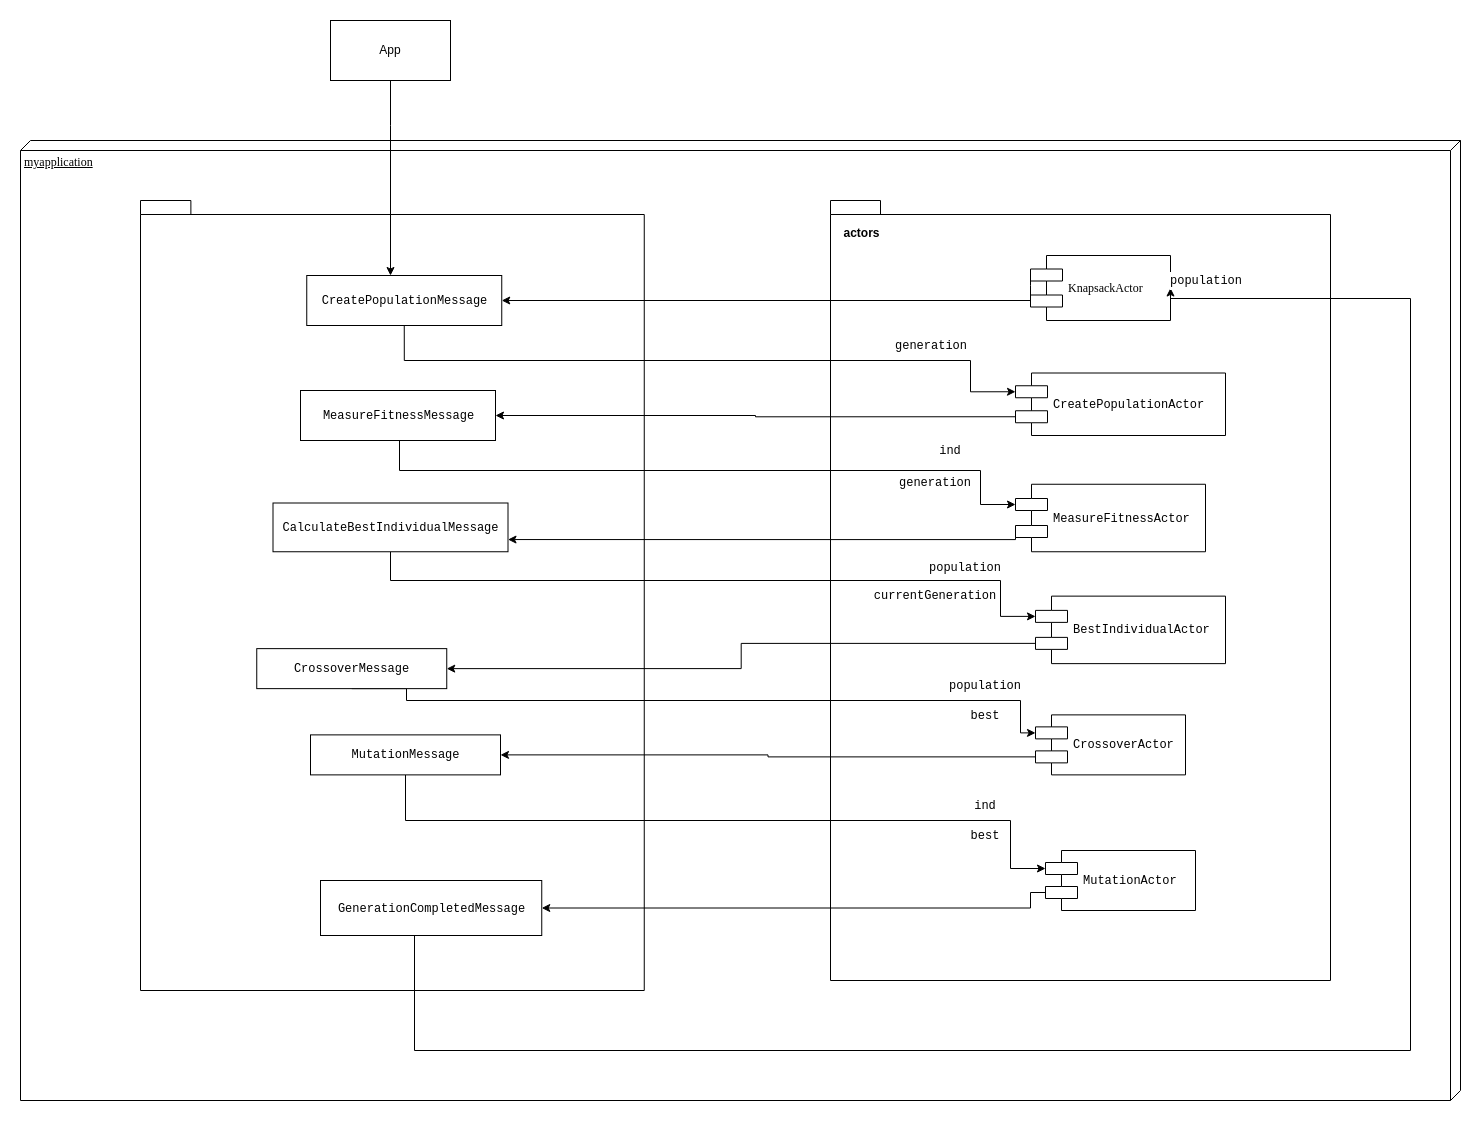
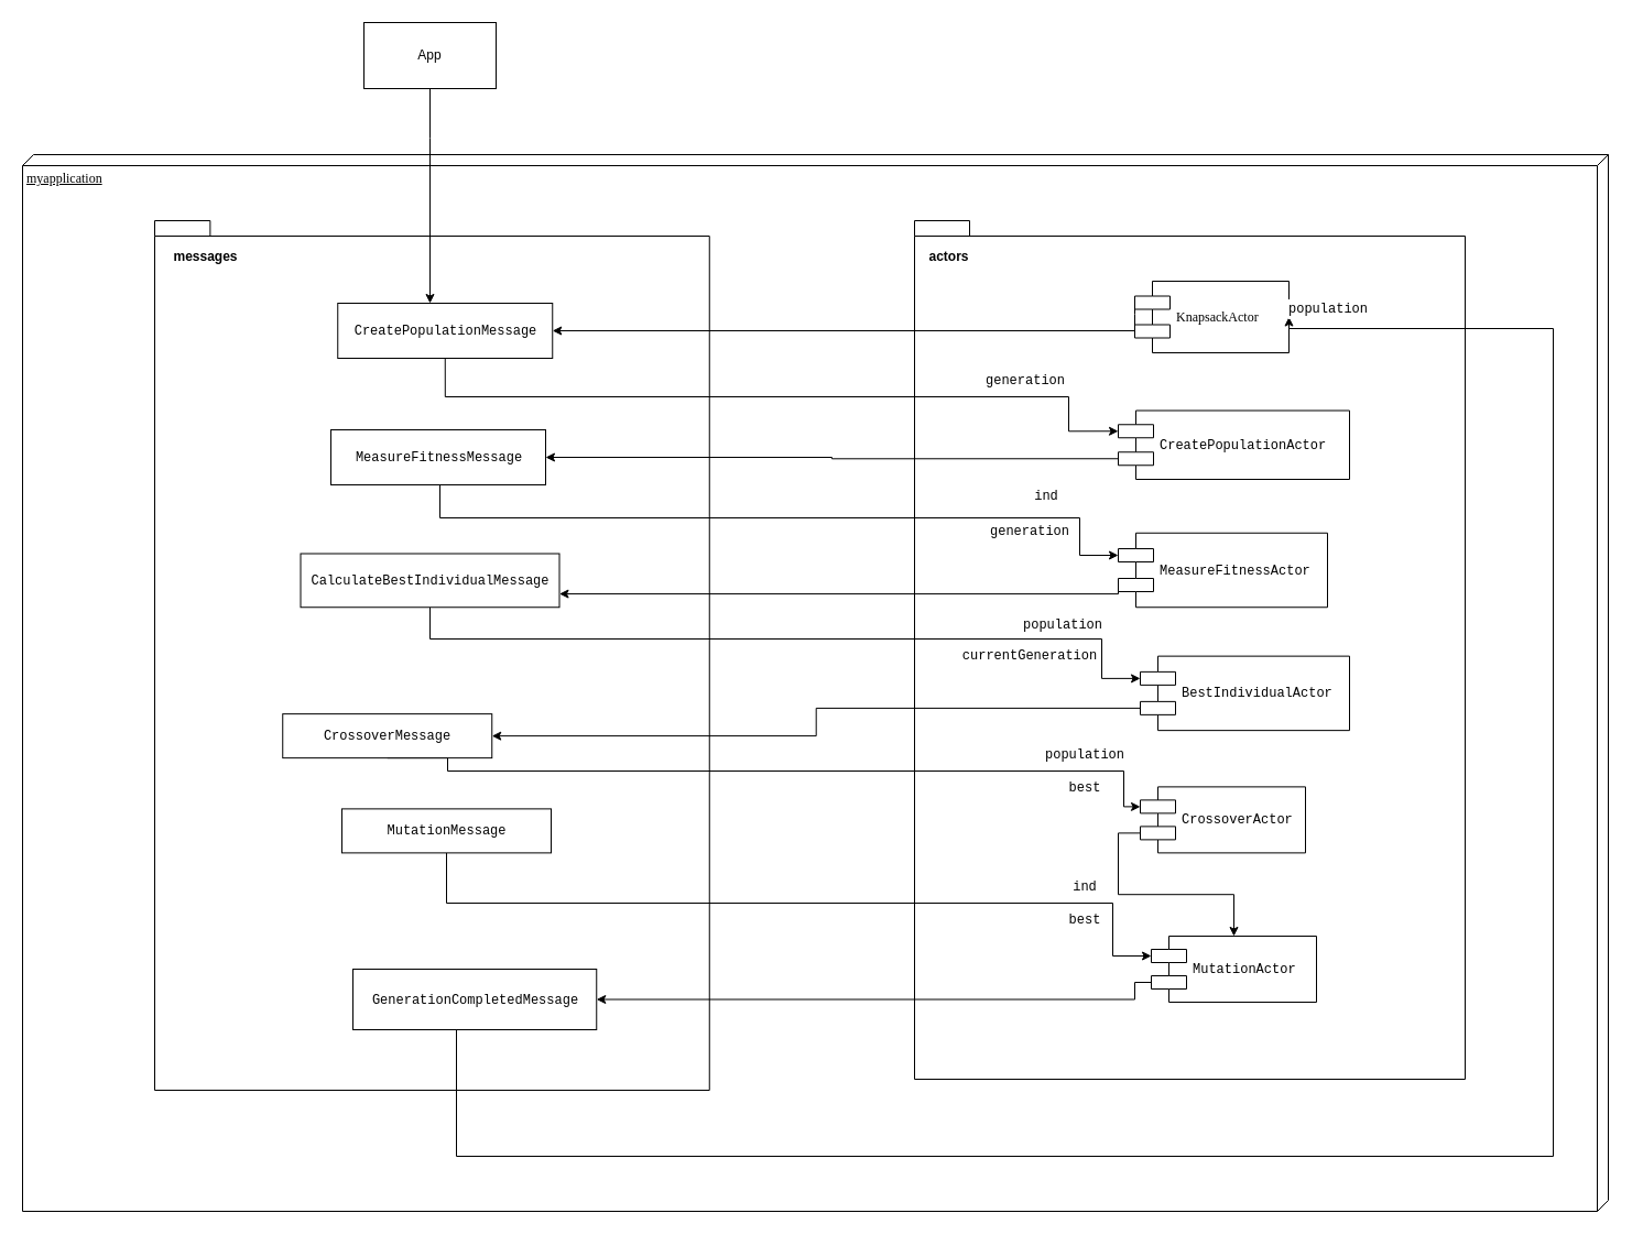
  <mxCell id="0" />
  <mxCell id="1" parent="0" />
  <mxCell id="2" value="myapplication" style="verticalAlign=top;align=left;spacingTop=8;spacingLeft=2;spacingRight=12;shape=cube;size=10;direction=south;fontStyle=4;html=1;rounded=0;shadow=0;comic=0;labelBackgroundColor=none;strokeWidth=1;fontFamily=Verdana;fontSize=12;" vertex="1" parent="1"><mxGeometry x="20" y="140" width="1440" height="960" as="geometry" /></mxCell>
  <mxCell id="3" value="" style="shape=folder;fontStyle=1;spacingTop=10;tabWidth=40;tabHeight=14;tabPosition=left;html=1;whiteSpace=wrap;" vertex="1" parent="1"><mxGeometry x="830" y="200" width="500" height="780" as="geometry" /></mxCell>
  <mxCell id="4" value="" style="shape=folder;fontStyle=1;spacingTop=10;tabWidth=40;tabHeight=14;tabPosition=left;html=1;whiteSpace=wrap;" vertex="1" parent="1"><mxGeometry x="140" y="200" width="503.75" height="790" as="geometry" /></mxCell>
  <mxCell id="5" style="edgeStyle=orthogonalEdgeStyle;rounded=0;orthogonalLoop=1;jettySize=auto;html=1;exitX=0.5;exitY=1;exitDx=0;exitDy=0;entryX=0;entryY=0.3;entryDx=0;entryDy=0;" edge="1" parent="1" source="6" target="10"><mxGeometry relative="1" as="geometry"><Array as="points"><mxPoint x="404" y="360" /><mxPoint x="970" y="360" /><mxPoint x="970" y="391" /></Array></mxGeometry></mxCell>
  <mxCell id="6" value="&lt;div style=&quot;text-align: start; background-color: rgb(255, 255, 255); font-family: Menlo, Monaco, &amp;quot;Courier New&amp;quot;, monospace; line-height: 18px;&quot;&gt;CreatePopulationMessage&lt;/div&gt;" style="html=1;rounded=0;shadow=0;comic=0;labelBackgroundColor=none;strokeWidth=1;fontFamily=Verdana;fontSize=12;align=center;" vertex="1" parent="1"><mxGeometry x="306.25" y="275" width="195" height="50" as="geometry" /></mxCell>
  <mxCell id="7" style="edgeStyle=orthogonalEdgeStyle;rounded=0;orthogonalLoop=1;jettySize=auto;html=1;exitX=0;exitY=0.3;exitDx=0;exitDy=0;entryX=1;entryY=0.5;entryDx=0;entryDy=0;" edge="1" parent="1" source="8" target="6"><mxGeometry relative="1" as="geometry"><Array as="points"><mxPoint x="1030" y="285" /><mxPoint x="1030" y="300" /></Array></mxGeometry></mxCell>
  <mxCell id="8" value="KnapsackActor" style="shape=component;align=left;spacingLeft=36;rounded=0;shadow=0;comic=0;labelBackgroundColor=none;strokeWidth=1;fontFamily=Verdana;fontSize=12;html=1;" vertex="1" parent="1"><mxGeometry x="1030" y="255" width="140" height="65" as="geometry" /></mxCell>
  <mxCell id="9" style="edgeStyle=orthogonalEdgeStyle;rounded=0;orthogonalLoop=1;jettySize=auto;html=1;exitX=0;exitY=0.7;exitDx=0;exitDy=0;entryX=1;entryY=0.5;entryDx=0;entryDy=0;" edge="1" parent="1" source="10" target="12"><mxGeometry relative="1" as="geometry"><Array as="points"><mxPoint x="755" y="416" /><mxPoint x="755" y="415" /></Array></mxGeometry></mxCell>
  <mxCell id="10" value="&lt;div style=&quot;background-color: rgb(255, 255, 255); font-family: Menlo, Monaco, &amp;quot;Courier New&amp;quot;, monospace; line-height: 18px;&quot;&gt;CreatePopulationActor&lt;/div&gt;" style="shape=component;align=left;spacingLeft=36;rounded=0;shadow=0;comic=0;labelBackgroundColor=none;strokeWidth=1;fontFamily=Verdana;fontSize=12;html=1;" vertex="1" parent="1"><mxGeometry x="1015" y="372.5" width="210" height="62.5" as="geometry" /></mxCell>
  <mxCell id="11" style="edgeStyle=orthogonalEdgeStyle;rounded=0;orthogonalLoop=1;jettySize=auto;html=1;exitX=0.5;exitY=1;exitDx=0;exitDy=0;entryX=0;entryY=0.3;entryDx=0;entryDy=0;" edge="1" parent="1" source="12" target="14"><mxGeometry relative="1" as="geometry"><Array as="points"><mxPoint x="399" y="440" /><mxPoint x="399" y="470" /><mxPoint x="980" y="470" /><mxPoint x="980" y="504" /></Array></mxGeometry></mxCell>
  <mxCell id="12" value="&lt;div style=&quot;text-align: start; background-color: rgb(255, 255, 255); font-family: Menlo, Monaco, &amp;quot;Courier New&amp;quot;, monospace; line-height: 18px;&quot;&gt;&lt;div style=&quot;line-height: 18px;&quot;&gt;&lt;div style=&quot;line-height: 18px;&quot;&gt;MeasureFitnessMessage&lt;/div&gt;&lt;/div&gt;&lt;/div&gt;" style="html=1;rounded=0;shadow=0;comic=0;labelBackgroundColor=none;strokeWidth=1;fontFamily=Verdana;fontSize=12;align=center;" vertex="1" parent="1"><mxGeometry x="300" y="390" width="195" height="50" as="geometry" /></mxCell>
  <mxCell id="13" style="edgeStyle=orthogonalEdgeStyle;rounded=0;orthogonalLoop=1;jettySize=auto;html=1;exitX=0;exitY=0.7;exitDx=0;exitDy=0;entryX=1;entryY=0.75;entryDx=0;entryDy=0;" edge="1" parent="1" source="14" target="16"><mxGeometry relative="1" as="geometry"><mxPoint x="500" y="527" as="targetPoint" /><Array as="points"><mxPoint x="1015" y="540" /><mxPoint x="507" y="540" /></Array></mxGeometry></mxCell>
  <mxCell id="14" value="&lt;div style=&quot;background-color: rgb(255, 255, 255); font-family: Menlo, Monaco, &amp;quot;Courier New&amp;quot;, monospace; line-height: 18px;&quot;&gt;MeasureFitnessActor&lt;/div&gt;" style="shape=component;align=left;spacingLeft=36;rounded=0;shadow=0;comic=0;labelBackgroundColor=none;strokeWidth=1;fontFamily=Verdana;fontSize=12;html=1;" vertex="1" parent="1"><mxGeometry x="1015" y="483.75" width="190" height="67.5" as="geometry" /></mxCell>
  <mxCell id="15" style="edgeStyle=orthogonalEdgeStyle;rounded=0;orthogonalLoop=1;jettySize=auto;html=1;exitX=0.5;exitY=1;exitDx=0;exitDy=0;entryX=0;entryY=0.3;entryDx=0;entryDy=0;" edge="1" parent="1" source="16" target="18"><mxGeometry relative="1" as="geometry"><Array as="points"><mxPoint x="390" y="580" /><mxPoint x="1000" y="580" /><mxPoint x="1000" y="616" /></Array></mxGeometry></mxCell>
  <mxCell id="16" value="&lt;div style=&quot;text-align: start; background-color: rgb(255, 255, 255); font-family: Menlo, Monaco, &amp;quot;Courier New&amp;quot;, monospace; line-height: 18px;&quot;&gt;&lt;div style=&quot;line-height: 18px;&quot;&gt;&lt;div style=&quot;line-height: 18px;&quot;&gt;&lt;div style=&quot;line-height: 18px;&quot;&gt;CalculateBestIndividualMessage&lt;/div&gt;&lt;/div&gt;&lt;/div&gt;&lt;/div&gt;" style="html=1;rounded=0;shadow=0;comic=0;labelBackgroundColor=none;strokeWidth=1;fontFamily=Verdana;fontSize=12;align=center;" vertex="1" parent="1"><mxGeometry x="272.5" y="502.5" width="235" height="48.75" as="geometry" /></mxCell>
  <mxCell id="17" style="edgeStyle=orthogonalEdgeStyle;rounded=0;orthogonalLoop=1;jettySize=auto;html=1;exitX=0;exitY=0.7;exitDx=0;exitDy=0;entryX=1;entryY=0.5;entryDx=0;entryDy=0;" edge="1" parent="1" source="18" target="20"><mxGeometry relative="1" as="geometry" /></mxCell>
  <mxCell id="18" value="&lt;div style=&quot;background-color: rgb(255, 255, 255); font-family: Menlo, Monaco, &amp;quot;Courier New&amp;quot;, monospace; line-height: 18px;&quot;&gt;&lt;div style=&quot;line-height: 18px;&quot;&gt;BestIndividualActor&lt;/div&gt;&lt;/div&gt;" style="shape=component;align=left;spacingLeft=36;rounded=0;shadow=0;comic=0;labelBackgroundColor=none;strokeWidth=1;fontFamily=Verdana;fontSize=12;html=1;" vertex="1" parent="1"><mxGeometry x="1035" y="595.63" width="190" height="67.5" as="geometry" /></mxCell>
  <mxCell id="19" style="edgeStyle=orthogonalEdgeStyle;rounded=0;orthogonalLoop=1;jettySize=auto;html=1;exitX=0.5;exitY=1;exitDx=0;exitDy=0;entryX=0;entryY=0.3;entryDx=0;entryDy=0;" edge="1" parent="1" source="20" target="34"><mxGeometry relative="1" as="geometry"><Array as="points"><mxPoint x="406" y="700" /><mxPoint x="1020" y="700" /><mxPoint x="1020" y="732" /></Array></mxGeometry></mxCell>
  <mxCell id="20" value="&lt;div style=&quot;text-align: start; background-color: rgb(255, 255, 255); font-family: Menlo, Monaco, &amp;quot;Courier New&amp;quot;, monospace; line-height: 18px;&quot;&gt;&lt;div style=&quot;line-height: 18px;&quot;&gt;&lt;div style=&quot;line-height: 18px;&quot;&gt;&lt;div style=&quot;line-height: 18px;&quot;&gt;&lt;div style=&quot;line-height: 18px;&quot;&gt;CrossoverMessage&lt;/div&gt;&lt;/div&gt;&lt;/div&gt;&lt;/div&gt;&lt;/div&gt;" style="html=1;rounded=0;shadow=0;comic=0;labelBackgroundColor=none;strokeWidth=1;fontFamily=Verdana;fontSize=12;align=center;" vertex="1" parent="1"><mxGeometry x="256.25" y="648.13" width="190" height="40" as="geometry" /></mxCell>
  <mxCell id="21" style="edgeStyle=orthogonalEdgeStyle;rounded=0;orthogonalLoop=1;jettySize=auto;html=1;exitX=0;exitY=0.7;exitDx=0;exitDy=0;entryX=1;entryY=0.5;entryDx=0;entryDy=0;" edge="1" parent="1" source="22" target="42"><mxGeometry relative="1" as="geometry"><mxPoint x="540" y="893.75" as="targetPoint" /><Array as="points"><mxPoint x="1030" y="892" /><mxPoint x="1030" y="908" /></Array></mxGeometry></mxCell>
  <mxCell id="22" value="&lt;div style=&quot;background-color: rgb(255, 255, 255); font-family: Menlo, Monaco, &amp;quot;Courier New&amp;quot;, monospace; line-height: 18px;&quot;&gt;&lt;div style=&quot;line-height: 18px;&quot;&gt;MutationActor&lt;/div&gt;&lt;/div&gt;" style="shape=component;align=left;spacingLeft=36;rounded=0;shadow=0;comic=0;labelBackgroundColor=none;strokeWidth=1;fontFamily=Verdana;fontSize=12;html=1;" vertex="1" parent="1"><mxGeometry x="1045" y="850" width="150" height="60" as="geometry" /></mxCell>
  <mxCell id="23" style="edgeStyle=orthogonalEdgeStyle;rounded=0;orthogonalLoop=1;jettySize=auto;html=1;exitX=0.5;exitY=1;exitDx=0;exitDy=0;entryX=1;entryY=0.5;entryDx=0;entryDy=0;" edge="1" parent="1" target="8"><mxGeometry relative="1" as="geometry"><mxPoint x="420" y="927.5" as="sourcePoint" /><Array as="points"><mxPoint x="414" y="928" /><mxPoint x="414" y="1050" /><mxPoint x="1410" y="1050" /><mxPoint x="1410" y="298" /></Array></mxGeometry></mxCell>
  <mxCell id="24" value="&lt;div style=&quot;text-align: start; background-color: rgb(255, 255, 255); font-family: Menlo, Monaco, &amp;quot;Courier New&amp;quot;, monospace; line-height: 18px;&quot;&gt;generation&lt;/div&gt;" style="text;html=1;strokeColor=none;fillColor=none;align=center;verticalAlign=middle;whiteSpace=wrap;rounded=0;" vertex="1" parent="1"><mxGeometry x="900.5" y="330" width="60" height="30" as="geometry" /></mxCell>
  <mxCell id="25" value="&lt;div style=&quot;text-align: start; background-color: rgb(255, 255, 255); font-family: Menlo, Monaco, &amp;quot;Courier New&amp;quot;, monospace; line-height: 18px;&quot;&gt;&lt;div style=&quot;line-height: 18px;&quot;&gt;ind&lt;/div&gt;&lt;/div&gt;" style="text;html=1;strokeColor=none;fillColor=none;align=center;verticalAlign=middle;whiteSpace=wrap;rounded=0;" vertex="1" parent="1"><mxGeometry x="920" y="435" width="60" height="30" as="geometry" /></mxCell>
  <mxCell id="26" value="&lt;div style=&quot;text-align: start; background-color: rgb(255, 255, 255); font-family: Menlo, Monaco, &amp;quot;Courier New&amp;quot;, monospace; line-height: 18px;&quot;&gt;&lt;div style=&quot;line-height: 18px;&quot;&gt;&lt;div style=&quot;line-height: 18px;&quot;&gt;generation&lt;/div&gt;&lt;/div&gt;&lt;/div&gt;" style="text;html=1;strokeColor=none;fillColor=none;align=center;verticalAlign=middle;whiteSpace=wrap;rounded=0;" vertex="1" parent="1"><mxGeometry x="905" y="450" width="60" height="64.37" as="geometry" /></mxCell>
  <mxCell id="27" value="&lt;div style=&quot;text-align: start; background-color: rgb(255, 255, 255); font-family: Menlo, Monaco, &amp;quot;Courier New&amp;quot;, monospace; line-height: 18px;&quot;&gt;&lt;div style=&quot;line-height: 18px;&quot;&gt;&lt;div style=&quot;line-height: 18px;&quot;&gt;population&lt;/div&gt;&lt;/div&gt;&lt;/div&gt;" style="text;html=1;strokeColor=none;fillColor=none;align=center;verticalAlign=middle;whiteSpace=wrap;rounded=0;" vertex="1" parent="1"><mxGeometry x="935" y="551.63" width="60" height="30" as="geometry" /></mxCell>
  <mxCell id="28" value="&lt;div style=&quot;text-align: start; background-color: rgb(255, 255, 255); font-family: Menlo, Monaco, &amp;quot;Courier New&amp;quot;, monospace; line-height: 18px;&quot;&gt;&lt;div style=&quot;line-height: 18px;&quot;&gt;&lt;div style=&quot;line-height: 18px;&quot;&gt;&lt;div style=&quot;line-height: 18px;&quot;&gt;currentGeneration&lt;/div&gt;&lt;/div&gt;&lt;/div&gt;&lt;/div&gt;" style="text;html=1;strokeColor=none;fillColor=none;align=center;verticalAlign=middle;whiteSpace=wrap;rounded=0;" vertex="1" parent="1"><mxGeometry x="920" y="579.69" width="30" height="30.62" as="geometry" /></mxCell>
  <mxCell id="29" value="&lt;div style=&quot;text-align: start; background-color: rgb(255, 255, 255); font-family: Menlo, Monaco, &amp;quot;Courier New&amp;quot;, monospace; line-height: 18px;&quot;&gt;&lt;div style=&quot;line-height: 18px;&quot;&gt;&lt;div style=&quot;line-height: 18px;&quot;&gt;population&lt;/div&gt;&lt;/div&gt;&lt;/div&gt;" style="text;html=1;strokeColor=none;fillColor=none;align=center;verticalAlign=middle;whiteSpace=wrap;rounded=0;" vertex="1" parent="1"><mxGeometry x="955" y="670" width="60" height="30" as="geometry" /></mxCell>
  <mxCell id="30" value="&lt;div style=&quot;text-align: start; background-color: rgb(255, 255, 255); font-family: Menlo, Monaco, &amp;quot;Courier New&amp;quot;, monospace; line-height: 18px;&quot;&gt;&lt;div style=&quot;line-height: 18px;&quot;&gt;&lt;div style=&quot;line-height: 18px;&quot;&gt;population&lt;/div&gt;&lt;/div&gt;&lt;/div&gt;" style="text;html=1;strokeColor=none;fillColor=none;align=center;verticalAlign=middle;whiteSpace=wrap;rounded=0;" vertex="1" parent="1"><mxGeometry x="1176" y="265" width="60" height="30" as="geometry" /></mxCell>
  <mxCell id="31" style="edgeStyle=orthogonalEdgeStyle;rounded=0;orthogonalLoop=1;jettySize=auto;html=1;exitX=0.5;exitY=1;exitDx=0;exitDy=0;" edge="1" parent="1" source="32"><mxGeometry relative="1" as="geometry"><mxPoint x="390" y="275" as="targetPoint" /><Array as="points"><mxPoint x="390" y="125" /><mxPoint x="390" y="275" /></Array></mxGeometry></mxCell>
  <mxCell id="32" value="App" style="rounded=0;whiteSpace=wrap;html=1;" vertex="1" parent="1"><mxGeometry x="330" y="20" width="120" height="60" as="geometry" /></mxCell>
- <mxCell id="33" style="edgeStyle=orthogonalEdgeStyle;rounded=0;orthogonalLoop=1;jettySize=auto;html=1;exitX=0;exitY=0.7;exitDx=0;exitDy=0;entryX=1;entryY=0.5;entryDx=0;entryDy=0;" edge="1" parent="1" source="34" target="36"><mxGeometry relative="1" as="geometry" /></mxCell>
+ <mxCell id="33" style="edgeStyle=orthogonalEdgeStyle;rounded=0;orthogonalLoop=1;jettySize=auto;html=1;exitX=0;exitY=0.7;exitDx=0;exitDy=0;" edge="1" parent="1" source="34" target="22"><mxGeometry relative="1" as="geometry" /></mxCell>
  <mxCell id="34" value="&lt;div style=&quot;background-color: rgb(255, 255, 255); font-family: Menlo, Monaco, &amp;quot;Courier New&amp;quot;, monospace; line-height: 18px;&quot;&gt;&lt;div style=&quot;line-height: 18px;&quot;&gt;CrossoverActor&lt;/div&gt;&lt;/div&gt;" style="shape=component;align=left;spacingLeft=36;rounded=0;shadow=0;comic=0;labelBackgroundColor=none;strokeWidth=1;fontFamily=Verdana;fontSize=12;html=1;" vertex="1" parent="1"><mxGeometry x="1035" y="714.38" width="150" height="60" as="geometry" /></mxCell>
  <mxCell id="35" style="edgeStyle=orthogonalEdgeStyle;rounded=0;orthogonalLoop=1;jettySize=auto;html=1;exitX=0.5;exitY=1;exitDx=0;exitDy=0;entryX=0;entryY=0.3;entryDx=0;entryDy=0;" edge="1" parent="1" source="36" target="22"><mxGeometry relative="1" as="geometry"><Array as="points"><mxPoint x="405" y="820" /><mxPoint x="1010" y="820" /><mxPoint x="1010" y="868" /></Array></mxGeometry></mxCell>
  <mxCell id="36" value="&lt;div style=&quot;text-align: start; background-color: rgb(255, 255, 255); font-family: Menlo, Monaco, &amp;quot;Courier New&amp;quot;, monospace; line-height: 18px;&quot;&gt;&lt;div style=&quot;line-height: 18px;&quot;&gt;&lt;div style=&quot;line-height: 18px;&quot;&gt;&lt;div style=&quot;line-height: 18px;&quot;&gt;&lt;div style=&quot;line-height: 18px;&quot;&gt;MutationMessage&lt;/div&gt;&lt;/div&gt;&lt;/div&gt;&lt;/div&gt;&lt;/div&gt;" style="html=1;rounded=0;shadow=0;comic=0;labelBackgroundColor=none;strokeWidth=1;fontFamily=Verdana;fontSize=12;align=center;" vertex="1" parent="1"><mxGeometry x="310" y="734.38" width="190" height="40" as="geometry" /></mxCell>
+ <mxCell id="37" value="messages" style="text;align=center;fontStyle=1;verticalAlign=middle;spacingLeft=3;spacingRight=3;strokeColor=none;rotatable=0;points=[[0,0.5],[1,0.5]];portConstraint=eastwest;html=1;" vertex="1" parent="1"><mxGeometry x="146" y="220" width="80" height="26" as="geometry" /></mxCell>
  <mxCell id="38" value="actors" style="text;align=center;fontStyle=1;verticalAlign=middle;spacingLeft=3;spacingRight=3;strokeColor=none;rotatable=0;points=[[0,0.5],[1,0.5]];portConstraint=eastwest;html=1;" vertex="1" parent="1"><mxGeometry x="820.5" y="220" width="80" height="26" as="geometry" /></mxCell>
  <mxCell id="39" value="&lt;div style=&quot;text-align: start; background-color: rgb(255, 255, 255); font-family: Menlo, Monaco, &amp;quot;Courier New&amp;quot;, monospace; line-height: 18px;&quot;&gt;&lt;div style=&quot;line-height: 18px;&quot;&gt;&lt;div style=&quot;line-height: 18px;&quot;&gt;best&lt;/div&gt;&lt;/div&gt;&lt;/div&gt;" style="text;html=1;strokeColor=none;fillColor=none;align=center;verticalAlign=middle;whiteSpace=wrap;rounded=0;" vertex="1" parent="1"><mxGeometry x="955" y="700" width="60" height="30" as="geometry" /></mxCell>
  <mxCell id="40" value="&lt;div style=&quot;text-align: start; background-color: rgb(255, 255, 255); font-family: Menlo, Monaco, &amp;quot;Courier New&amp;quot;, monospace; line-height: 18px;&quot;&gt;&lt;div style=&quot;line-height: 18px;&quot;&gt;ind&lt;/div&gt;&lt;/div&gt;" style="text;html=1;strokeColor=none;fillColor=none;align=center;verticalAlign=middle;whiteSpace=wrap;rounded=0;" vertex="1" parent="1"><mxGeometry x="955" y="790" width="60" height="30" as="geometry" /></mxCell>
  <mxCell id="41" value="&lt;div style=&quot;text-align: start; background-color: rgb(255, 255, 255); font-family: Menlo, Monaco, &amp;quot;Courier New&amp;quot;, monospace; line-height: 18px;&quot;&gt;&lt;div style=&quot;line-height: 18px;&quot;&gt;&lt;div style=&quot;line-height: 18px;&quot;&gt;best&lt;/div&gt;&lt;/div&gt;&lt;/div&gt;" style="text;html=1;strokeColor=none;fillColor=none;align=center;verticalAlign=middle;whiteSpace=wrap;rounded=0;" vertex="1" parent="1"><mxGeometry x="955" y="820" width="60" height="30" as="geometry" /></mxCell>
  <mxCell id="42" value="&lt;div style=&quot;text-align: start; background-color: rgb(255, 255, 255); font-family: Menlo, Monaco, &amp;quot;Courier New&amp;quot;, monospace; line-height: 18px;&quot;&gt;&lt;div style=&quot;line-height: 18px;&quot;&gt;&lt;div style=&quot;line-height: 18px;&quot;&gt;&lt;div style=&quot;line-height: 18px;&quot;&gt;&lt;div style=&quot;line-height: 18px;&quot;&gt;GenerationCompletedMessage&lt;br&gt;&lt;/div&gt;&lt;/div&gt;&lt;/div&gt;&lt;/div&gt;&lt;/div&gt;" style="html=1;rounded=0;shadow=0;comic=0;labelBackgroundColor=none;strokeWidth=1;fontFamily=Verdana;fontSize=12;align=center;" vertex="1" parent="1"><mxGeometry y="880" width="221.25" height="55" as="geometry" x="320" /></mxCell>
